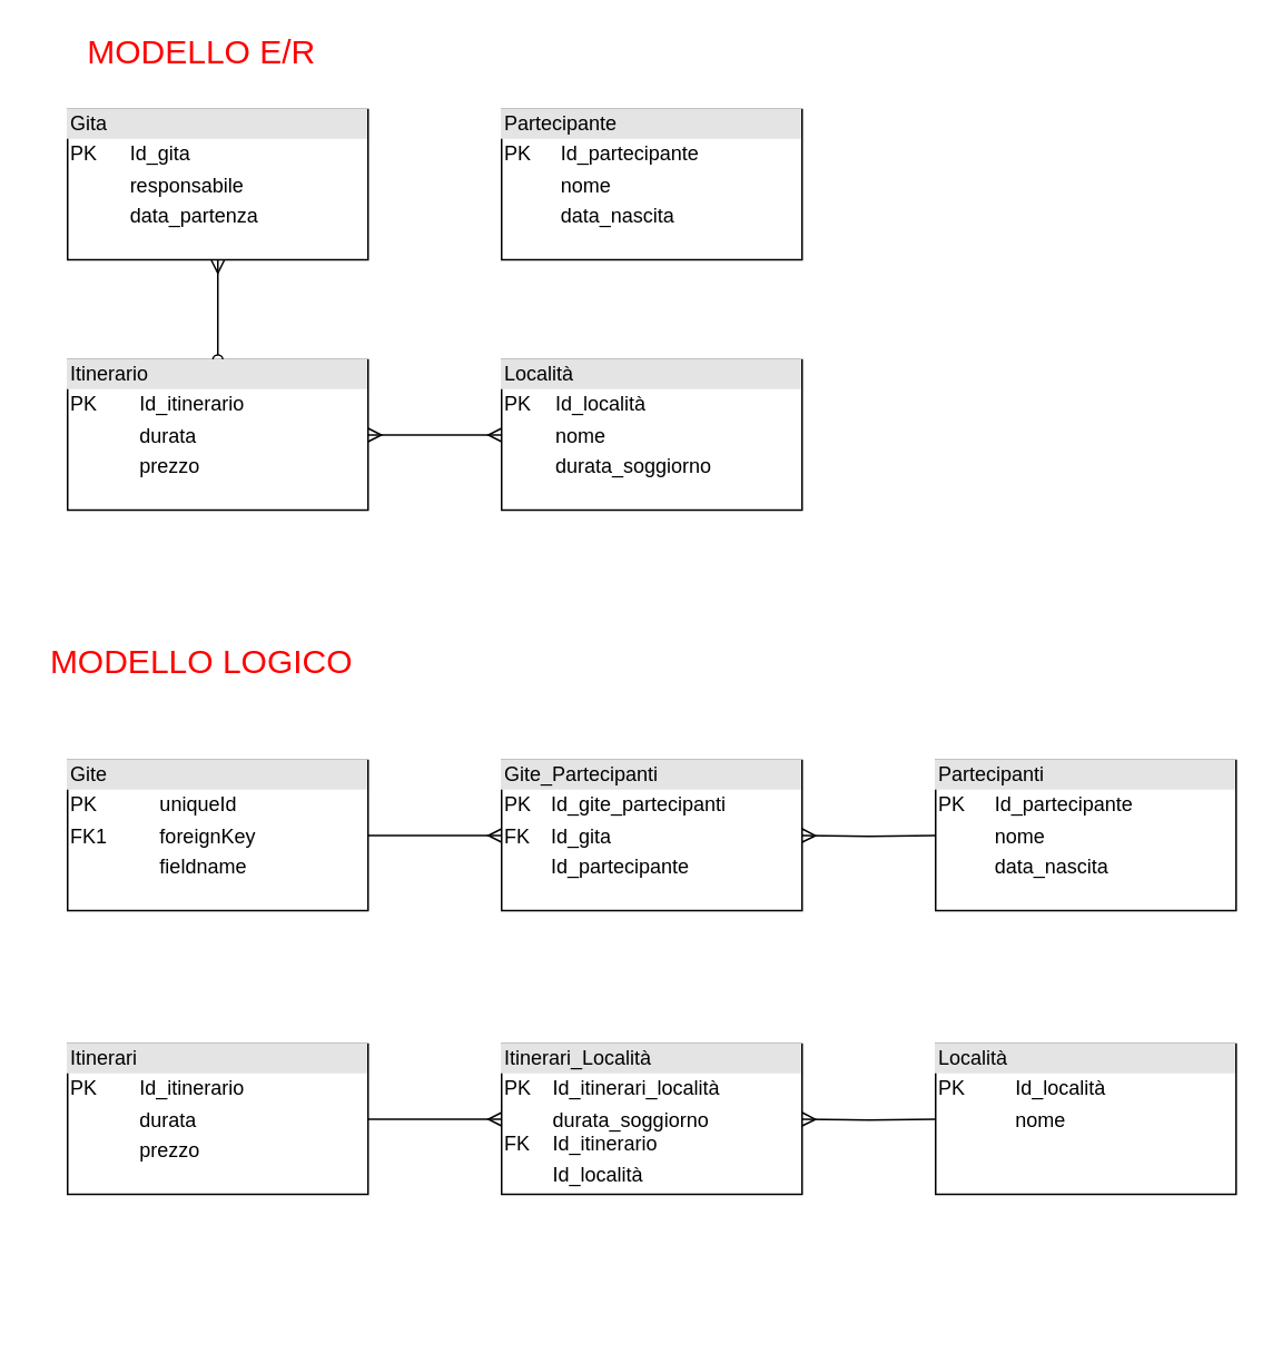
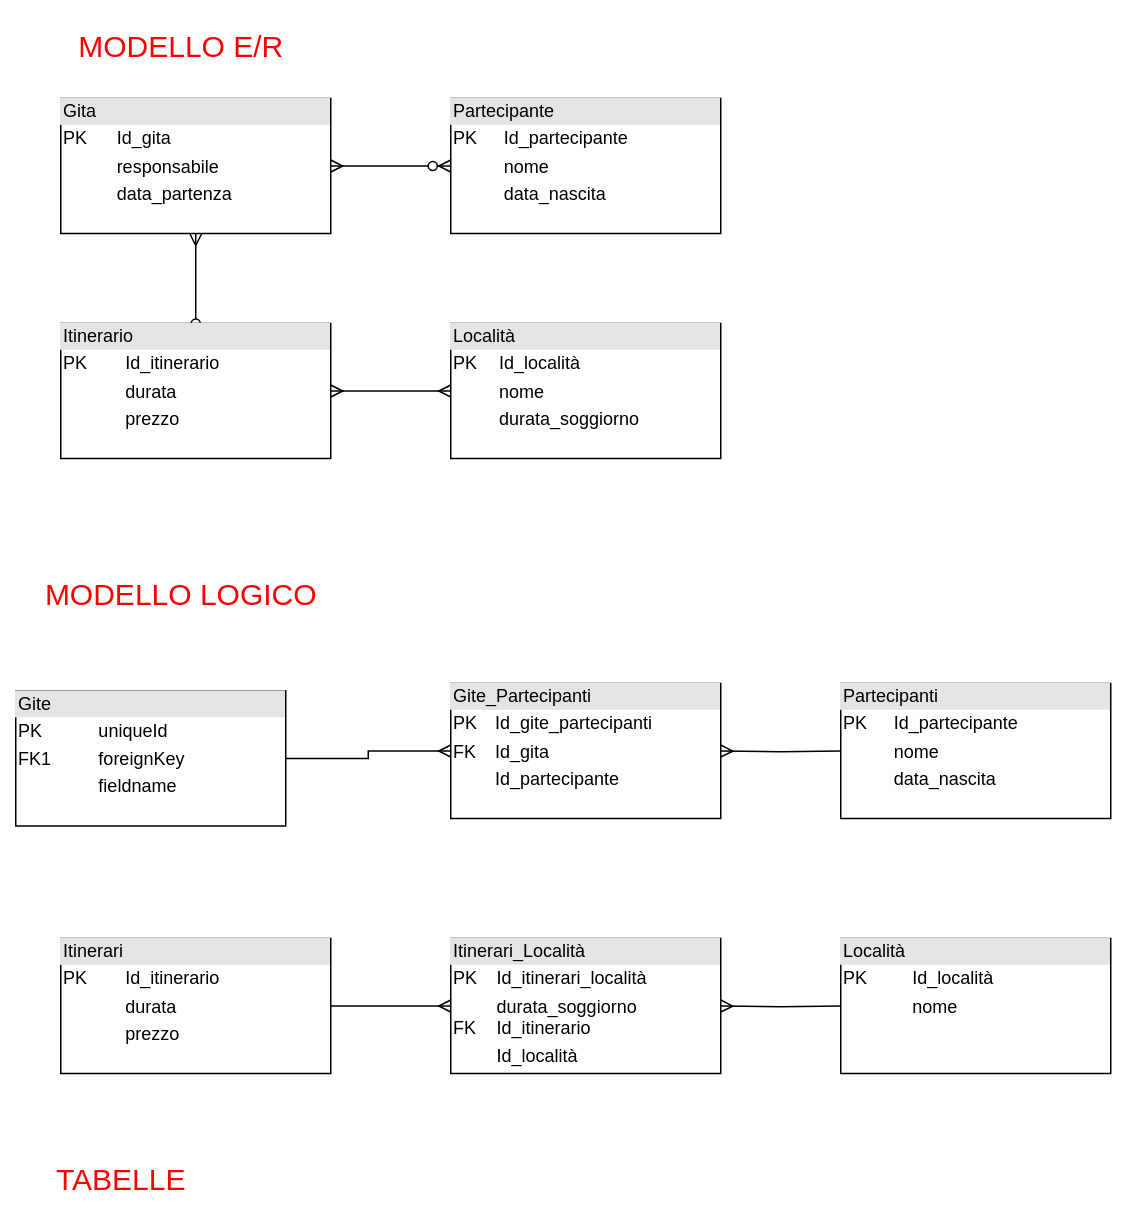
  <mxCell id="0" />
  <mxCell id="1" parent="0" />
  <mxCell id="2" value="&lt;div style=&quot;box-sizing: border-box ; width: 100% ; background: #e4e4e4 ; padding: 2px&quot;&gt;Località&lt;/div&gt;&lt;table style=&quot;width: 100% ; font-size: 1em&quot; cellpadding=&quot;2&quot; cellspacing=&quot;0&quot;&gt;&lt;tbody&gt;&lt;tr&gt;&lt;td&gt;PK&lt;/td&gt;&lt;td&gt;Id_località&lt;/td&gt;&lt;/tr&gt;&lt;tr&gt;&lt;td&gt;&lt;br&gt;&lt;/td&gt;&lt;td&gt;nome&lt;/td&gt;&lt;/tr&gt;&lt;tr&gt;&lt;td&gt;&lt;/td&gt;&lt;td&gt;durata_soggiorno&lt;/td&gt;&lt;/tr&gt;&lt;/tbody&gt;&lt;/table&gt;" style="verticalAlign=top;align=left;overflow=fill;html=1;" vertex="1" parent="1"><mxGeometry x="300" y="215" width="180" height="90" as="geometry" /></mxCell>
  <mxCell id="3" style="edgeStyle=orthogonalEdgeStyle;rounded=0;orthogonalLoop=1;jettySize=auto;html=1;exitX=1;exitY=0.5;exitDx=0;exitDy=0;entryX=0;entryY=0.5;entryDx=0;entryDy=0;startArrow=ERmany;startFill=0;endArrow=ERmany;endFill=0;" edge="1" parent="1" source="5" target="2"><mxGeometry relative="1" as="geometry" /></mxCell>
  <mxCell id="4" style="edgeStyle=orthogonalEdgeStyle;rounded=0;orthogonalLoop=1;jettySize=auto;html=1;exitX=0.5;exitY=0;exitDx=0;exitDy=0;entryX=0.5;entryY=1;entryDx=0;entryDy=0;startArrow=oval;startFill=0;endArrow=ERmany;endFill=0;" edge="1" parent="1" source="5" target="8"><mxGeometry relative="1" as="geometry" /></mxCell>
  <mxCell id="5" value="&lt;div style=&quot;box-sizing: border-box ; width: 100% ; background: #e4e4e4 ; padding: 2px&quot;&gt;Itinerario&lt;/div&gt;&lt;table style=&quot;width: 100% ; font-size: 1em&quot; cellpadding=&quot;2&quot; cellspacing=&quot;0&quot;&gt;&lt;tbody&gt;&lt;tr&gt;&lt;td&gt;PK&lt;/td&gt;&lt;td&gt;Id_itinerario&lt;/td&gt;&lt;/tr&gt;&lt;tr&gt;&lt;td&gt;&lt;br&gt;&lt;/td&gt;&lt;td&gt;durata&lt;/td&gt;&lt;/tr&gt;&lt;tr&gt;&lt;td&gt;&lt;/td&gt;&lt;td&gt;prezzo&lt;/td&gt;&lt;/tr&gt;&lt;/tbody&gt;&lt;/table&gt;" style="verticalAlign=top;align=left;overflow=fill;html=1;" vertex="1" parent="1"><mxGeometry x="40" y="215" width="180" height="90" as="geometry" /></mxCell>
  <mxCell id="6" value="&lt;div style=&quot;box-sizing: border-box ; width: 100% ; background: #e4e4e4 ; padding: 2px&quot;&gt;Partecipante&lt;/div&gt;&lt;table style=&quot;width: 100% ; font-size: 1em&quot; cellpadding=&quot;2&quot; cellspacing=&quot;0&quot;&gt;&lt;tbody&gt;&lt;tr&gt;&lt;td&gt;PK&lt;/td&gt;&lt;td&gt;Id_partecipante&lt;/td&gt;&lt;/tr&gt;&lt;tr&gt;&lt;td&gt;&lt;br&gt;&lt;/td&gt;&lt;td&gt;nome&lt;/td&gt;&lt;/tr&gt;&lt;tr&gt;&lt;td&gt;&lt;/td&gt;&lt;td&gt;data_nascita&lt;/td&gt;&lt;/tr&gt;&lt;/tbody&gt;&lt;/table&gt;" style="verticalAlign=top;align=left;overflow=fill;html=1;" vertex="1" parent="1"><mxGeometry x="300" y="65" width="180" height="90" as="geometry" /></mxCell>
+ <mxCell id="7" style="edgeStyle=orthogonalEdgeStyle;rounded=0;orthogonalLoop=1;jettySize=auto;html=1;exitX=1;exitY=0.5;exitDx=0;exitDy=0;entryX=0;entryY=0.5;entryDx=0;entryDy=0;startArrow=ERmany;startFill=0;endArrow=ERzeroToMany;endFill=1;" edge="1" parent="1" source="8" target="6"><mxGeometry relative="1" as="geometry" /></mxCell>
  <mxCell id="8" value="&lt;div style=&quot;box-sizing: border-box ; width: 100% ; background: #e4e4e4 ; padding: 2px&quot;&gt;Gita&lt;/div&gt;&lt;table style=&quot;width: 100% ; font-size: 1em&quot; cellpadding=&quot;2&quot; cellspacing=&quot;0&quot;&gt;&lt;tbody&gt;&lt;tr&gt;&lt;td&gt;PK&lt;/td&gt;&lt;td&gt;Id_gita&lt;/td&gt;&lt;/tr&gt;&lt;tr&gt;&lt;td&gt;&lt;br&gt;&lt;/td&gt;&lt;td&gt;responsabile&lt;/td&gt;&lt;/tr&gt;&lt;tr&gt;&lt;td&gt;&lt;/td&gt;&lt;td&gt;data_partenza&lt;/td&gt;&lt;/tr&gt;&lt;/tbody&gt;&lt;/table&gt;" style="verticalAlign=top;align=left;overflow=fill;html=1;" vertex="1" parent="1"><mxGeometry x="40" y="65" width="180" height="90" as="geometry" /></mxCell>
  <mxCell id="9" value="&lt;font color=&quot;#ff0000&quot; style=&quot;font-size: 20px&quot;&gt;MODELLO E/R&lt;/font&gt;" style="text;html=1;resizable=0;autosize=1;align=center;verticalAlign=middle;points=[];fillColor=none;strokeColor=none;rounded=0;" vertex="1" parent="1"><mxGeometry x="45" y="20" width="150" height="20" as="geometry" /></mxCell>
  <mxCell id="10" style="edgeStyle=orthogonalEdgeStyle;rounded=0;orthogonalLoop=1;jettySize=auto;html=1;exitX=0;exitY=0.5;exitDx=0;exitDy=0;entryX=1;entryY=0.5;entryDx=0;entryDy=0;startArrow=none;startFill=0;endArrow=ERmany;endFill=0;" edge="1" parent="1" target="11"><mxGeometry relative="1" as="geometry"><mxPoint x="560" y="670" as="sourcePoint" /></mxGeometry></mxCell>
  <mxCell id="11" value="&lt;div style=&quot;box-sizing: border-box ; width: 100% ; background: #e4e4e4 ; padding: 2px&quot;&gt;Itinerari_Località&lt;/div&gt;&lt;table style=&quot;width: 100% ; font-size: 1em&quot; cellpadding=&quot;2&quot; cellspacing=&quot;0&quot;&gt;&lt;tbody&gt;&lt;tr&gt;&lt;td&gt;PK&lt;/td&gt;&lt;td&gt;Id_itinerari_località&lt;/td&gt;&lt;/tr&gt;&lt;tr&gt;&lt;td&gt;&lt;br&gt;FK&lt;/td&gt;&lt;td&gt;durata_soggiorno&lt;br&gt;Id_itinerario&lt;/td&gt;&lt;/tr&gt;&lt;tr&gt;&lt;td&gt;&lt;/td&gt;&lt;td&gt;Id_località&lt;/td&gt;&lt;/tr&gt;&lt;/tbody&gt;&lt;/table&gt;" style="verticalAlign=top;align=left;overflow=fill;html=1;" vertex="1" parent="1"><mxGeometry x="300" y="625" width="180" height="90" as="geometry" /></mxCell>
  <mxCell id="12" style="edgeStyle=orthogonalEdgeStyle;rounded=0;orthogonalLoop=1;jettySize=auto;html=1;entryX=1;entryY=0.5;entryDx=0;entryDy=0;startArrow=none;startFill=0;endArrow=ERmany;endFill=0;" edge="1" parent="1" target="13"><mxGeometry relative="1" as="geometry"><mxPoint x="560" y="500" as="sourcePoint" /></mxGeometry></mxCell>
  <mxCell id="13" value="&lt;div style=&quot;box-sizing: border-box ; width: 100% ; background: #e4e4e4 ; padding: 2px&quot;&gt;Gite_Partecipanti&lt;/div&gt;&lt;table style=&quot;width: 100% ; font-size: 1em&quot; cellpadding=&quot;2&quot; cellspacing=&quot;0&quot;&gt;&lt;tbody&gt;&lt;tr&gt;&lt;td&gt;PK&lt;/td&gt;&lt;td&gt;Id_gite_partecipanti&lt;/td&gt;&lt;/tr&gt;&lt;tr&gt;&lt;td&gt;FK&lt;/td&gt;&lt;td&gt;Id_gita&lt;/td&gt;&lt;/tr&gt;&lt;tr&gt;&lt;td&gt;&lt;/td&gt;&lt;td&gt;Id_partecipante&lt;/td&gt;&lt;/tr&gt;&lt;/tbody&gt;&lt;/table&gt;" style="verticalAlign=top;align=left;overflow=fill;html=1;" vertex="1" parent="1"><mxGeometry x="300" y="455" width="180" height="90" as="geometry" /></mxCell>
  <mxCell id="14" style="edgeStyle=orthogonalEdgeStyle;rounded=0;orthogonalLoop=1;jettySize=auto;html=1;exitX=1;exitY=0.5;exitDx=0;exitDy=0;entryX=0;entryY=0.5;entryDx=0;entryDy=0;startArrow=none;startFill=0;endArrow=ERmany;endFill=0;" edge="1" parent="1" source="15" target="13"><mxGeometry relative="1" as="geometry" /></mxCell>
- <mxCell id="15" value="&lt;div style=&quot;box-sizing: border-box ; width: 100% ; background: #e4e4e4 ; padding: 2px&quot;&gt;Gite&lt;/div&gt;&lt;table style=&quot;width: 100% ; font-size: 1em&quot; cellpadding=&quot;2&quot; cellspacing=&quot;0&quot;&gt;&lt;tbody&gt;&lt;tr&gt;&lt;td&gt;PK&lt;/td&gt;&lt;td&gt;uniqueId&lt;/td&gt;&lt;/tr&gt;&lt;tr&gt;&lt;td&gt;FK1&lt;/td&gt;&lt;td&gt;foreignKey&lt;/td&gt;&lt;/tr&gt;&lt;tr&gt;&lt;td&gt;&lt;/td&gt;&lt;td&gt;fieldname&lt;/td&gt;&lt;/tr&gt;&lt;/tbody&gt;&lt;/table&gt;" style="verticalAlign=top;align=left;overflow=fill;html=1;" vertex="1" parent="1"><mxGeometry x="40" y="455" width="180" height="90" as="geometry" /></mxCell>
+ <mxCell id="15" value="&lt;div style=&quot;box-sizing: border-box ; width: 100% ; background: #e4e4e4 ; padding: 2px&quot;&gt;Gite&lt;/div&gt;&lt;table style=&quot;width: 100% ; font-size: 1em&quot; cellpadding=&quot;2&quot; cellspacing=&quot;0&quot;&gt;&lt;tbody&gt;&lt;tr&gt;&lt;td&gt;PK&lt;/td&gt;&lt;td&gt;uniqueId&lt;/td&gt;&lt;/tr&gt;&lt;tr&gt;&lt;td&gt;FK1&lt;/td&gt;&lt;td&gt;foreignKey&lt;/td&gt;&lt;/tr&gt;&lt;tr&gt;&lt;td&gt;&lt;/td&gt;&lt;td&gt;fieldname&lt;/td&gt;&lt;/tr&gt;&lt;/tbody&gt;&lt;/table&gt;" style="verticalAlign=top;align=left;overflow=fill;html=1;" vertex="1" parent="1"><mxGeometry x="10" y="460" width="180" height="90" as="geometry" /></mxCell>
  <mxCell id="16" style="edgeStyle=orthogonalEdgeStyle;rounded=0;orthogonalLoop=1;jettySize=auto;html=1;exitX=1;exitY=0.5;exitDx=0;exitDy=0;entryX=0;entryY=0.5;entryDx=0;entryDy=0;startArrow=none;startFill=0;endArrow=ERmany;endFill=0;" edge="1" parent="1" source="17" target="11"><mxGeometry relative="1" as="geometry" /></mxCell>
  <mxCell id="17" value="&lt;div style=&quot;box-sizing: border-box ; width: 100% ; background: #e4e4e4 ; padding: 2px&quot;&gt;Itinerari&lt;/div&gt;&lt;table style=&quot;width: 100% ; font-size: 1em&quot; cellpadding=&quot;2&quot; cellspacing=&quot;0&quot;&gt;&lt;tbody&gt;&lt;tr&gt;&lt;td&gt;PK&lt;/td&gt;&lt;td&gt;Id_itinerario&lt;/td&gt;&lt;/tr&gt;&lt;tr&gt;&lt;td&gt;&lt;br&gt;&lt;/td&gt;&lt;td&gt;durata&lt;/td&gt;&lt;/tr&gt;&lt;tr&gt;&lt;td&gt;&lt;/td&gt;&lt;td&gt;prezzo&lt;/td&gt;&lt;/tr&gt;&lt;/tbody&gt;&lt;/table&gt;" style="verticalAlign=top;align=left;overflow=fill;html=1;" vertex="1" parent="1"><mxGeometry x="40" y="625" width="180" height="90" as="geometry" /></mxCell>
  <mxCell id="18" value="&lt;font color=&quot;#ff0000&quot; style=&quot;font-size: 20px&quot;&gt;MODELLO LOGICO&lt;/font&gt;" style="text;html=1;resizable=0;autosize=1;align=center;verticalAlign=middle;points=[];fillColor=none;strokeColor=none;rounded=0;" vertex="1" parent="1"><mxGeometry y="385" width="200" height="20" as="geometry" x="20" /></mxCell>
+ <mxCell id="19" value="&lt;font color=&quot;#ff0000&quot;&gt;&lt;span style=&quot;font-size: 20px&quot;&gt;TABELLE&lt;/span&gt;&lt;/font&gt;" style="text;html=1;resizable=0;autosize=1;align=center;verticalAlign=middle;points=[];fillColor=none;strokeColor=none;rounded=0;" vertex="1" parent="1"><mxGeometry x="30" y="775" width="100" height="20" as="geometry" /></mxCell>
  <mxCell id="20" value="&lt;div style=&quot;box-sizing: border-box ; width: 100% ; background: #e4e4e4 ; padding: 2px&quot;&gt;Località&lt;/div&gt;&lt;table style=&quot;width: 100% ; font-size: 1em&quot; cellpadding=&quot;2&quot; cellspacing=&quot;0&quot;&gt;&lt;tbody&gt;&lt;tr&gt;&lt;td&gt;PK&lt;/td&gt;&lt;td&gt;Id_località&lt;/td&gt;&lt;/tr&gt;&lt;tr&gt;&lt;td&gt;&lt;br&gt;&lt;/td&gt;&lt;td&gt;nome&lt;/td&gt;&lt;/tr&gt;&lt;tr&gt;&lt;td&gt;&lt;/td&gt;&lt;td&gt;&lt;br&gt;&lt;/td&gt;&lt;/tr&gt;&lt;/tbody&gt;&lt;/table&gt;" style="verticalAlign=top;align=left;overflow=fill;html=1;" vertex="1" parent="1"><mxGeometry x="560" y="625" width="180" height="90" as="geometry" /></mxCell>
  <mxCell id="21" value="&lt;div style=&quot;box-sizing: border-box ; width: 100% ; background: #e4e4e4 ; padding: 2px&quot;&gt;Partecipanti&lt;/div&gt;&lt;table style=&quot;width: 100% ; font-size: 1em&quot; cellpadding=&quot;2&quot; cellspacing=&quot;0&quot;&gt;&lt;tbody&gt;&lt;tr&gt;&lt;td&gt;PK&lt;/td&gt;&lt;td&gt;Id_partecipante&lt;/td&gt;&lt;/tr&gt;&lt;tr&gt;&lt;td&gt;&lt;br&gt;&lt;/td&gt;&lt;td&gt;nome&lt;/td&gt;&lt;/tr&gt;&lt;tr&gt;&lt;td&gt;&lt;/td&gt;&lt;td&gt;data_nascita&lt;/td&gt;&lt;/tr&gt;&lt;/tbody&gt;&lt;/table&gt;" style="verticalAlign=top;align=left;overflow=fill;html=1;" vertex="1" parent="1"><mxGeometry x="560" y="455" width="180" height="90" as="geometry" /></mxCell>
